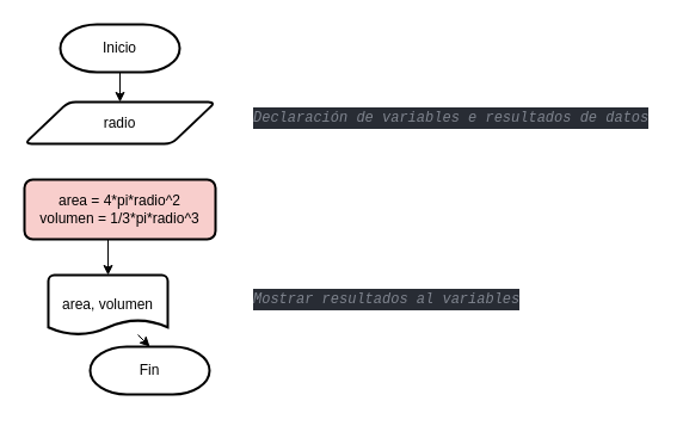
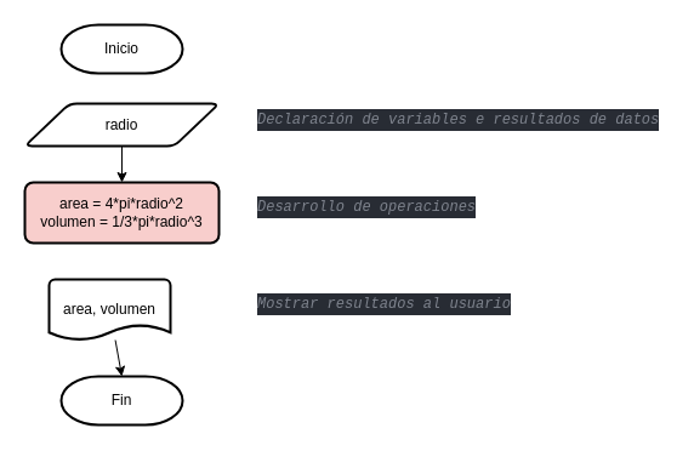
  <mxCell id="0" />
  <mxCell id="1" parent="0" />
  <mxCell id="2" value="Inicio" style="strokeWidth=2;html=1;shape=mxgraph.flowchart.terminator;whiteSpace=wrap;" vertex="1" parent="1"><mxGeometry x="50" y="20" width="100" height="40" as="geometry" /></mxCell>
  <mxCell id="3" value="radio" style="shape=parallelogram;html=1;strokeWidth=2;perimeter=parallelogramPerimeter;whiteSpace=wrap;rounded=1;arcSize=12;size=0.23;" vertex="1" parent="1"><mxGeometry x="20" y="85" width="160" height="35" as="geometry" /></mxCell>
  <mxCell id="4" value="area, volumen" style="strokeWidth=2;html=1;shape=mxgraph.flowchart.document2;whiteSpace=wrap;size=0.25;" vertex="1" parent="1"><mxGeometry x="40" y="230" width="100" height="50" as="geometry" /></mxCell>
- <mxCell id="5" value="Fin" style="strokeWidth=2;html=1;shape=mxgraph.flowchart.terminator;whiteSpace=wrap;" vertex="1" parent="1"><mxGeometry x="75" y="290" width="100" height="40" as="geometry" /></mxCell>
- <mxCell id="6" value="" style="endArrow=classic;html=1;rounded=0;exitX=0.5;exitY=1;exitDx=0;exitDy=0;exitPerimeter=0;entryX=0.5;entryY=0;entryDx=0;entryDy=0;" edge="1" parent="1" source="2" target="3"><mxGeometry width="50" height="50" relative="1" as="geometry"><mxPoint x="76" y="290" as="sourcePoint" /><mxPoint x="126" y="240" as="targetPoint" /></mxGeometry></mxCell>
+ <mxCell id="5" value="Fin" style="strokeWidth=2;html=1;shape=mxgraph.flowchart.terminator;whiteSpace=wrap;" vertex="1" parent="1"><mxGeometry x="50" y="310" width="100" height="40" as="geometry" /></mxCell>
+ <mxCell id="7" value="" style="endArrow=classic;html=1;rounded=0;exitX=0.5;exitY=1;exitDx=0;exitDy=0;entryX=0.5;entryY=0;entryDx=0;entryDy=0;" edge="1" parent="1" source="3" target="12"><mxGeometry width="50" height="50" relative="1" as="geometry"><mxPoint x="246" y="150" as="sourcePoint" /><mxPoint x="100" y="170" as="targetPoint" /></mxGeometry></mxCell>
  <mxCell id="8" value="" style="endArrow=classic;html=1;rounded=0;entryX=0.5;entryY=0;entryDx=0;entryDy=0;entryPerimeter=0;" edge="1" parent="1" source="4" target="5"><mxGeometry width="50" height="50" relative="1" as="geometry"><mxPoint x="76" y="530" as="sourcePoint" /><mxPoint x="106" y="350" as="targetPoint" /></mxGeometry></mxCell>
  <mxCell id="9" value="&lt;meta charset=&quot;utf-8&quot;&gt;&lt;div style=&quot;font-style: normal; font-variant-caps: normal; font-weight: normal; letter-spacing: normal; text-align: start; text-indent: 0px; text-transform: none; word-spacing: 0px; -webkit-text-stroke-width: 0px; text-decoration: none; color: rgb(171, 178, 191); background-color: rgb(40, 44, 52); font-family: &amp;quot;Fira Code&amp;quot;, &amp;quot;Menlo for Powerline&amp;quot;, Menlo, Monaco, &amp;quot;Courier New&amp;quot;, monospace; font-size: 12px; line-height: 18px;&quot;&gt;&lt;div&gt;&lt;span style=&quot;color: rgb(127, 132, 142); font-style: italic;&quot;&gt;Declaración de variables e resultados de datos&lt;/span&gt;&lt;/div&gt;&lt;/div&gt;" style="text;whiteSpace=wrap;html=1;" vertex="1" parent="1"><mxGeometry x="210" y="82.5" width="340" height="40" as="geometry" /></mxCell>
- <mxCell id="10" value="&lt;div style=&quot;font-style: normal; font-variant-caps: normal; font-weight: normal; letter-spacing: normal; text-align: start; text-indent: 0px; text-transform: none; word-spacing: 0px; -webkit-text-stroke-width: 0px; text-decoration: none; color: rgb(171, 178, 191); background-color: rgb(40, 44, 52); font-family: &amp;quot;Fira Code&amp;quot;, &amp;quot;Menlo for Powerline&amp;quot;, Menlo, Monaco, &amp;quot;Courier New&amp;quot;, monospace; font-size: 12px; line-height: 18px;&quot;&gt;&lt;div&gt;&lt;span style=&quot;color: rgb(127, 132, 142); font-style: italic;&quot;&gt;Mostrar resultados al variables&lt;/span&gt;&lt;/div&gt;&lt;/div&gt;" style="text;whiteSpace=wrap;html=1;" vertex="1" parent="1"><mxGeometry x="210" y="235" width="240" height="40" as="geometry" /></mxCell>
- <mxCell id="11" style="edgeStyle=orthogonalEdgeStyle;rounded=0;orthogonalLoop=1;jettySize=auto;html=1;exitX=0.5;exitY=1;exitDx=0;exitDy=0;entryX=0.5;entryY=0;entryDx=0;entryDy=0;entryPerimeter=0;" edge="1" parent="1" source="12" target="4"><mxGeometry relative="1" as="geometry" /></mxCell>
+ <mxCell id="10" value="&lt;div style=&quot;font-style: normal; font-variant-caps: normal; font-weight: normal; letter-spacing: normal; text-align: start; text-indent: 0px; text-transform: none; word-spacing: 0px; -webkit-text-stroke-width: 0px; text-decoration: none; color: rgb(171, 178, 191); background-color: rgb(40, 44, 52); font-family: &amp;quot;Fira Code&amp;quot;, &amp;quot;Menlo for Powerline&amp;quot;, Menlo, Monaco, &amp;quot;Courier New&amp;quot;, monospace; font-size: 12px; line-height: 18px;&quot;&gt;&lt;div&gt;&lt;span style=&quot;color: rgb(127, 132, 142); font-style: italic;&quot;&gt;Mostrar resultados al usuario&lt;/span&gt;&lt;/div&gt;&lt;/div&gt;" style="text;whiteSpace=wrap;html=1;" vertex="1" parent="1"><mxGeometry x="210" y="235" width="240" height="40" as="geometry" /></mxCell>
  <mxCell id="12" value="area = 4*pi*radio^2&lt;br&gt;volumen = 1/3*pi*radio^3" style="rounded=1;whiteSpace=wrap;html=1;absoluteArcSize=1;arcSize=14;strokeWidth=2;fillColor=#f8cecc;" vertex="1" parent="1"><mxGeometry x="20" y="150" width="160" height="50" as="geometry" /></mxCell>
+ <mxCell id="13" value="&lt;div style=&quot;font-style: normal; font-variant-caps: normal; font-weight: normal; letter-spacing: normal; text-align: start; text-indent: 0px; text-transform: none; word-spacing: 0px; -webkit-text-stroke-width: 0px; text-decoration: none; color: rgb(171, 178, 191); background-color: rgb(40, 44, 52); font-family: &amp;quot;Fira Code&amp;quot;, &amp;quot;Menlo for Powerline&amp;quot;, Menlo, Monaco, &amp;quot;Courier New&amp;quot;, monospace; font-size: 12px; line-height: 18px;&quot;&gt;&lt;div&gt;&lt;span style=&quot;color: rgb(127, 132, 142); font-style: italic;&quot;&gt;Desarrollo de operaciones&lt;/span&gt;&lt;/div&gt;&lt;/div&gt;" style="text;whiteSpace=wrap;html=1;" vertex="1" parent="1"><mxGeometry x="210" y="155" width="210" height="40" as="geometry" /></mxCell>
